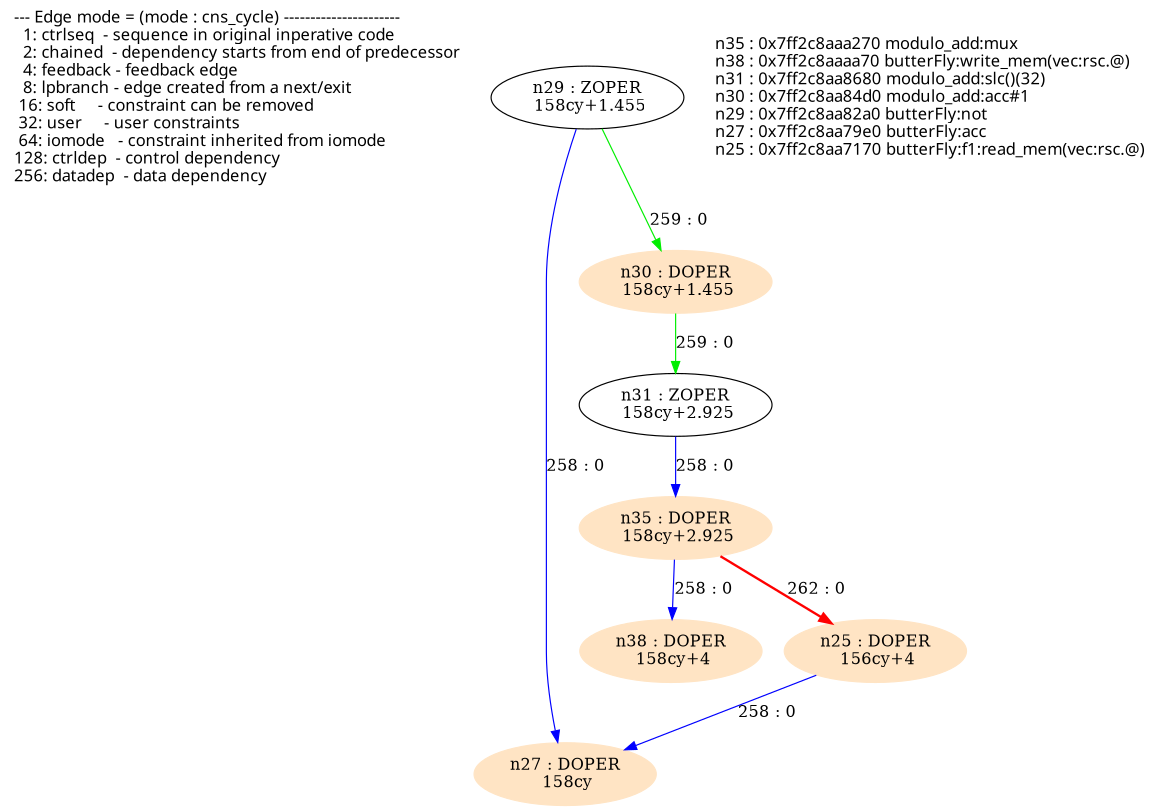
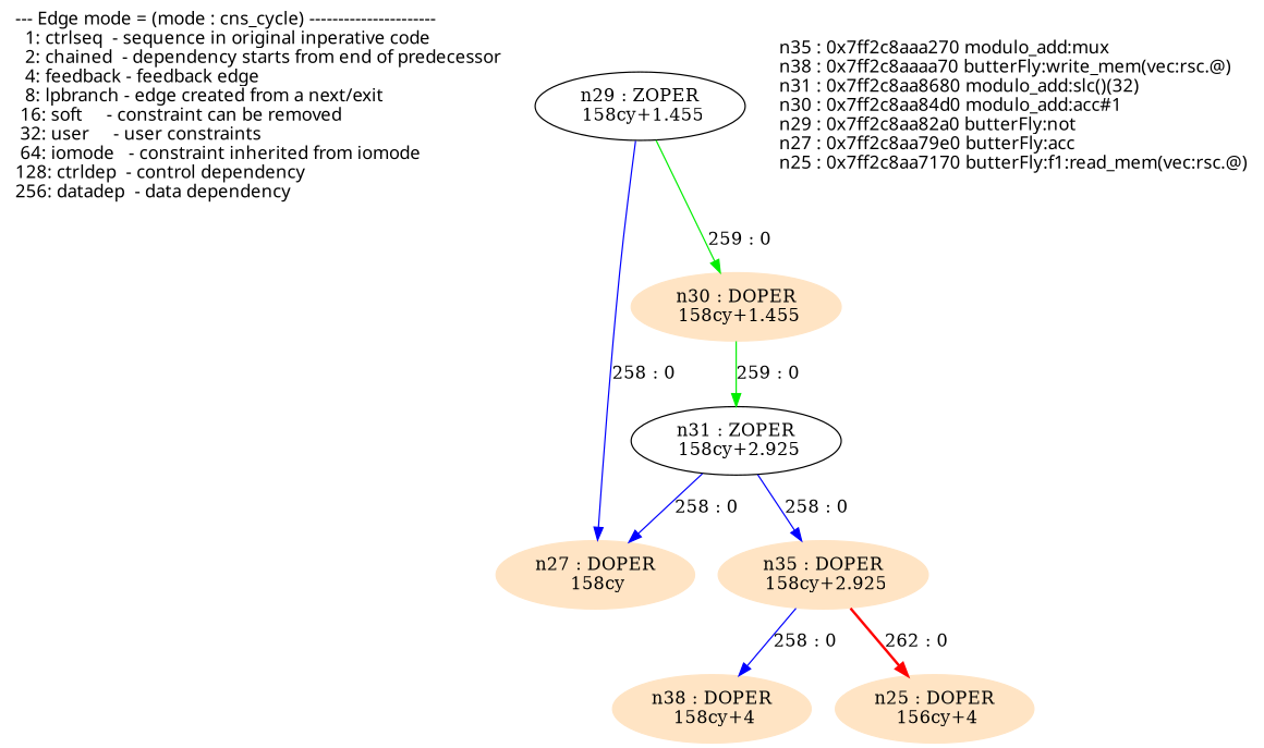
  digraph {
    node [shape=ellipse color=bisque style=filled]
    edge [color=blue]
    n1 [fontname=Fixed label="--- Edge mode = (mode : cns_cycle) ----------------------\l  1: ctrlseq  - sequence in original inperative code     \l  2: chained  - dependency starts from end of predecessor\l  4: feedback - feedback edge                            \l  8: lpbranch - edge created from a next/exit            \l 16: soft     - constraint can be removed                \l 32: user     - user constraints                         \l 64: iomode   - constraint inherited from iomode         \l128: ctrldep  - control dependency                       \l256: datadep  - data dependency                          \l" labeljust=left shape=none color="" style=""]
    n2 [label="n35 : DOPER\n 158cy+2.925\n"]
    n3 [label="n38 : DOPER\n 158cy+4\n"]
    n4 [label="n25 : DOPER\n 156cy+4\n"]
    n5 [label="n27 : DOPER\n 158cy\n"]
    n6 [label="n31 : ZOPER\n 158cy+2.925\n" color="" style=""]
    n7 [label="n30 : DOPER\n 158cy+1.455\n"]
    n8 [label="n29 : ZOPER\n 158cy+1.455\n" color="" style=""]
    n9 [fontname=Fixed label="n35 : 0x7ff2c8aaa270 modulo_add:mux\ln38 : 0x7ff2c8aaaa70 butterFly:write_mem(vec:rsc.@)\ln31 : 0x7ff2c8aa8680 modulo_add:slc()(32)\ln30 : 0x7ff2c8aa84d0 modulo_add:acc#1\ln29 : 0x7ff2c8aa82a0 butterFly:not\ln27 : 0x7ff2c8aa79e0 butterFly:acc\ln25 : 0x7ff2c8aa7170 butterFly:f1:read_mem(vec:rsc.@)\l" labeljust=left shape=none color="" style=""]
    n2 -> n3 [label="258 : 0"]
    n2 -> n4 [color=red label="262 : 0" style=bold]
-   n4 -> n5 [label="258 : 0"]
+   n6 -> n5 [label="258 : 0"]
    n6 -> n2 [label="258 : 0"]
    n7 -> n6 [color=green2 label="259 : 0"]
    n8 -> n5 [label="258 : 0"]
    n8 -> n7 [color=green2 label="259 : 0"]
  }
